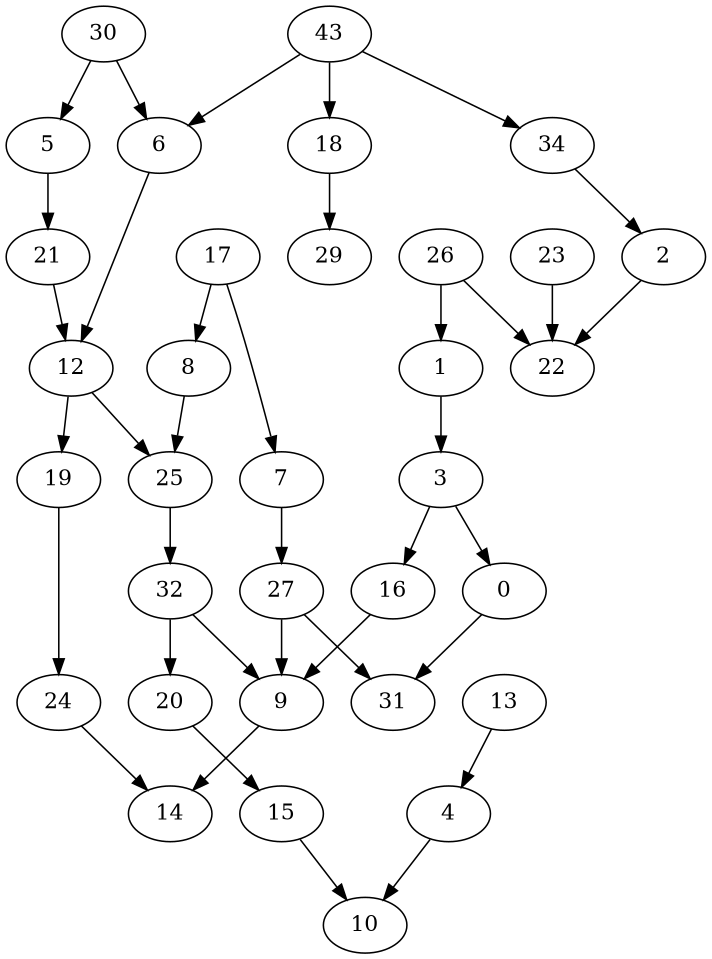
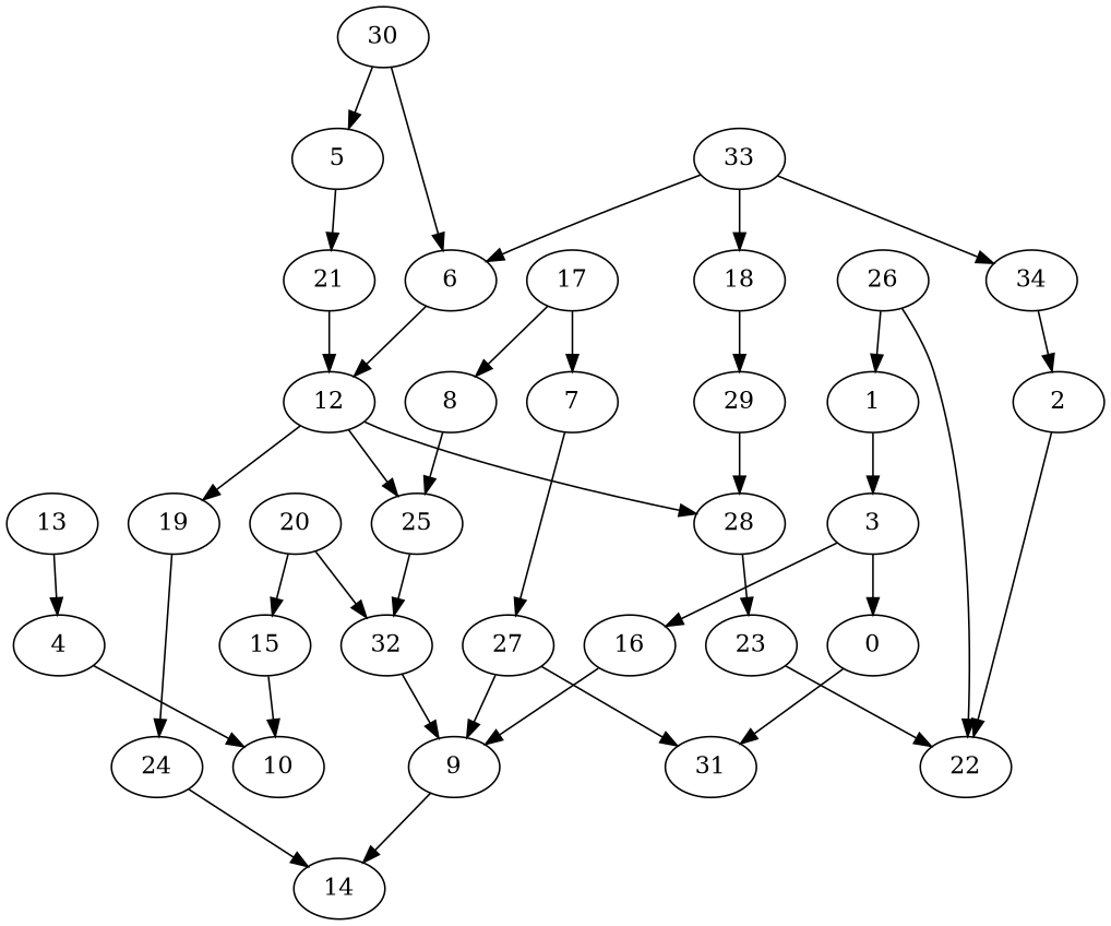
  digraph {
    0
    31
    1
    3
    16
    9
    2
    22
    4
    10
    6
    12
    25
    19
+   28
    32
    24
    23
    8
    20
    14
    13
    15
    17
    7
    27
    21
    26
    29
    30
    5
-   33 [label=43]
+   33
    18
    34
    0 -> 31
    1 -> 3
    3 -> 0
    3 -> 16
    16 -> 9
    9 -> 14
    2 -> 22
    4 -> 10
    6 -> 12
    12 -> 25
    12 -> 19
+   12 -> 28
    25 -> 32
    19 -> 24
+   28 -> 23
    32 -> 9
-   32 -> 20
+   20 -> 32
    24 -> 14
    23 -> 22
    8 -> 25
    20 -> 15
    13 -> 4
    15 -> 10
    17 -> 8
    17 -> 7
    7 -> 27
    27 -> 31
    27 -> 9
    21 -> 12
    26 -> 1
    26 -> 22
+   29 -> 28
    30 -> 6
    30 -> 5
    5 -> 21
    33 -> 6
    33 -> 18
    33 -> 34
    18 -> 29
    34 -> 2
  }
